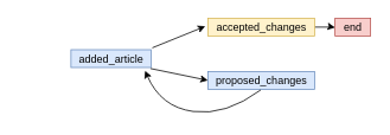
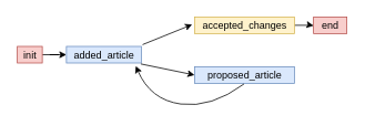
  <mxCell id="0" />
  <mxCell id="1" parent="0" />
  <mxCell id="2" style="edgeStyle=none;rounded=0;orthogonalLoop=1;jettySize=auto;html=1;entryX=-0.024;entryY=0.458;entryDx=0;entryDy=0;entryPerimeter=0;exitX=1.017;exitY=-0.108;exitDx=0;exitDy=0;exitPerimeter=0;" parent="1" source="3" target="7" edge="1"><mxGeometry relative="1" as="geometry" /></mxCell>
  <mxCell id="3" value="added_article" style="text;html=1;align=center;verticalAlign=middle;resizable=0;points=[];autosize=1;strokeColor=#6c8ebf;fillColor=#dae8fc;" parent="1" vertex="1"><mxGeometry x="79" y="55.5" width="90" height="20" as="geometry" /></mxCell>
+ <mxCell id="4" style="edgeStyle=orthogonalEdgeStyle;rounded=0;orthogonalLoop=1;jettySize=auto;html=1;" parent="1" source="5" target="3" edge="1"><mxGeometry relative="1" as="geometry" /></mxCell>
+ <mxCell id="5" value="init" style="text;html=1;align=center;verticalAlign=middle;resizable=0;points=[];autosize=1;strokeColor=#b85450;fillColor=#f8cecc;" parent="1" vertex="1"><mxGeometry x="20" y="55.5" width="30" height="20" as="geometry" /></mxCell>
  <mxCell id="6" style="edgeStyle=orthogonalEdgeStyle;rounded=0;orthogonalLoop=1;jettySize=auto;html=1;entryX=0.001;entryY=0.525;entryDx=0;entryDy=0;entryPerimeter=0;" parent="1" source="7" target="8" edge="1"><mxGeometry relative="1" as="geometry"><mxPoint x="393" y="20" as="targetPoint" /></mxGeometry></mxCell>
  <mxCell id="7" value="accepted_changes" style="text;html=1;align=center;verticalAlign=middle;resizable=0;points=[];autosize=1;strokeColor=#d6b656;fillColor=#fff2cc;" parent="1" vertex="1"><mxGeometry x="233" y="20" width="120" height="20" as="geometry" /></mxCell>
  <mxCell id="8" value="end" style="text;html=1;align=center;verticalAlign=middle;resizable=0;points=[];autosize=1;strokeColor=#b85450;fillColor=#f8cecc;" parent="1" vertex="1"><mxGeometry x="376" y="20" width="40" height="20" as="geometry" /></mxCell>
- <mxCell id="9" value="proposed_changes" style="text;html=1;align=center;verticalAlign=middle;resizable=0;points=[];autosize=1;strokeColor=#6c8ebf;fillColor=#dae8fc;" parent="1" vertex="1"><mxGeometry x="233" y="80" width="120" height="20" as="geometry" /></mxCell>
+ <mxCell id="9" value="proposed_article" style="text;html=1;align=center;verticalAlign=middle;resizable=0;points=[];autosize=1;strokeColor=#6c8ebf;fillColor=#dae8fc;" parent="1" vertex="1"><mxGeometry x="233" y="80" width="120" height="20" as="geometry" /></mxCell>
  <mxCell id="10" style="edgeStyle=none;rounded=0;orthogonalLoop=1;jettySize=auto;html=1;entryX=0;entryY=0.5;entryDx=0;entryDy=0;entryPerimeter=0;exitX=0.994;exitY=1.058;exitDx=0;exitDy=0;exitPerimeter=0;" parent="1" source="3" target="9" edge="1"><mxGeometry relative="1" as="geometry"><mxPoint x="190.87" y="63.34" as="sourcePoint" /><mxPoint x="245.36" y="29.16" as="targetPoint" /></mxGeometry></mxCell>
  <mxCell id="11" style="orthogonalLoop=1;jettySize=auto;html=1;curved=1;sourcePerimeterSpacing=5;targetPerimeterSpacing=5;exitX=0.926;exitY=1.183;exitDx=0;exitDy=0;exitPerimeter=0;startArrow=classic;startFill=1;endArrow=none;endFill=0;entryX=0.495;entryY=1.042;entryDx=0;entryDy=0;entryPerimeter=0;" parent="1" source="3" target="9" edge="1"><mxGeometry relative="1" as="geometry"><Array as="points"><mxPoint x="180" y="120" /><mxPoint x="253" y="130" /></Array><mxPoint x="203.93" y="233.84" as="sourcePoint" /><mxPoint x="382.07" y="188" as="targetPoint" /></mxGeometry></mxCell>
